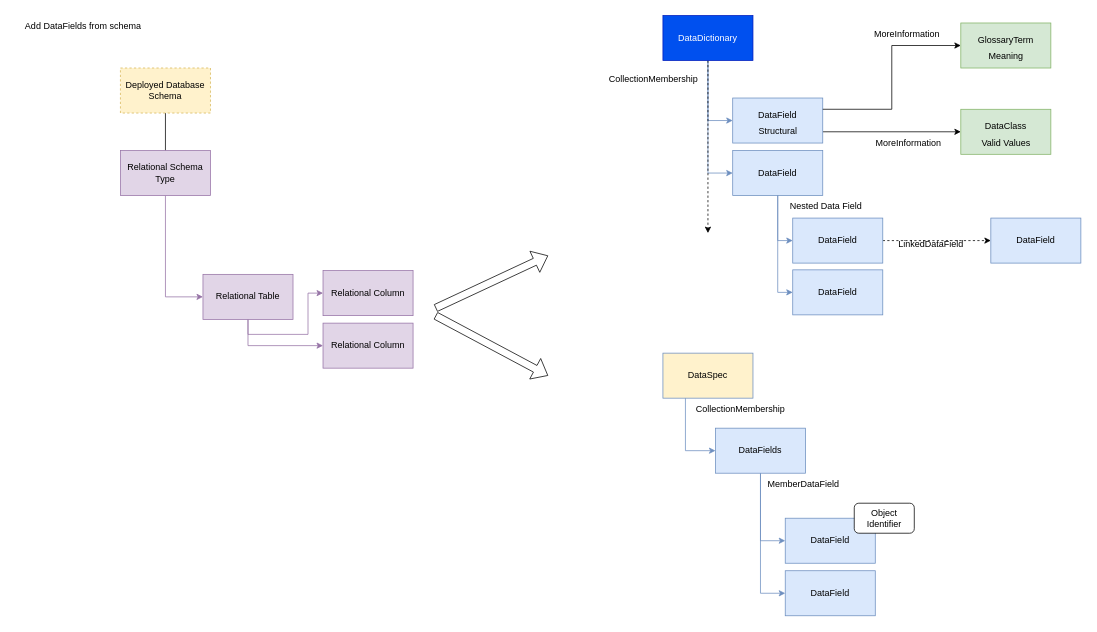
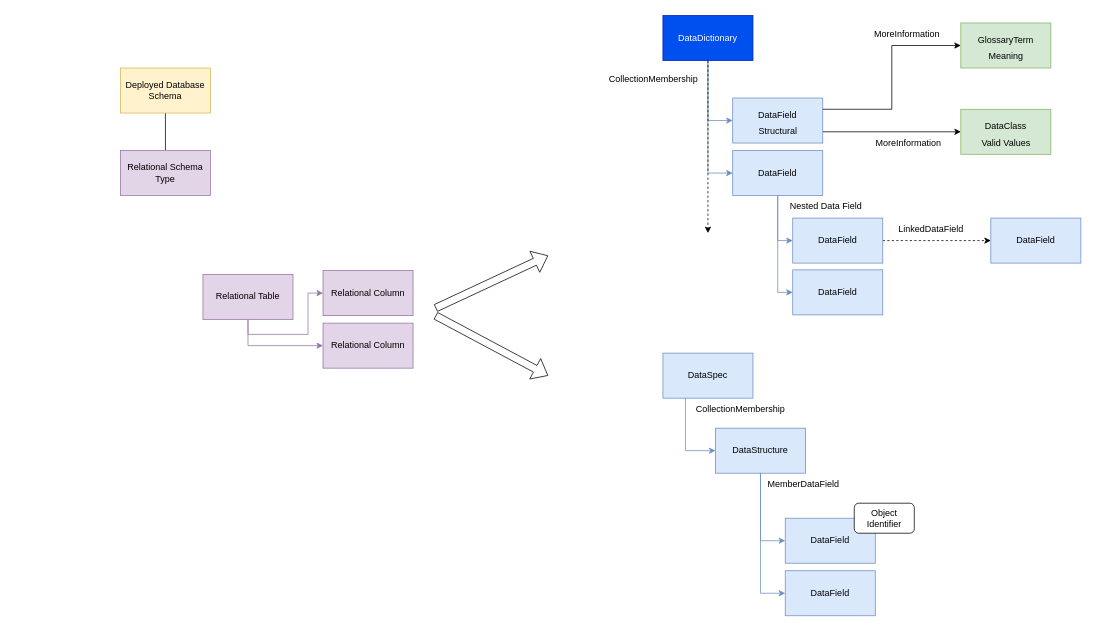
  <mxCell id="0" />
  <mxCell id="1" parent="0" />
  <mxCell id="2" style="edgeStyle=orthogonalEdgeStyle;rounded=0;orthogonalLoop=1;jettySize=auto;html=1;exitX=0.5;exitY=1;exitDx=0;exitDy=0;entryX=0.5;entryY=0;entryDx=0;entryDy=0;endArrow=none;" parent="1" source="3" target="6" edge="1"><mxGeometry relative="1" as="geometry" /></mxCell>
- <mxCell id="3" value="Deployed Database Schema" style="rounded=0;whiteSpace=wrap;html=1;fillColor=#fff2cc;strokeColor=#d6b656;dashed=1;" parent="1" vertex="1"><mxGeometry x="160" y="90" width="120" height="60" as="geometry" /></mxCell>
- <mxCell id="4" value="Add DataFields from schema" style="text;html=1;align=center;verticalAlign=middle;resizable=0;points=[];autosize=1;strokeColor=none;fillColor=none;" parent="1" vertex="1"><mxGeometry x="20" y="20" width="180" height="30" as="geometry" /></mxCell>
- <mxCell id="5" style="edgeStyle=orthogonalEdgeStyle;rounded=0;orthogonalLoop=1;jettySize=auto;html=1;entryX=0;entryY=0.5;entryDx=0;entryDy=0;fillColor=#e1d5e7;strokeColor=#9673a6;" parent="1" source="6" target="11" edge="1"><mxGeometry relative="1" as="geometry" /></mxCell>
+ <mxCell id="3" value="Deployed Database Schema" style="rounded=0;whiteSpace=wrap;html=1;fillColor=#fff2cc;strokeColor=#d6b656;" parent="1" vertex="1"><mxGeometry x="160" y="90" width="120" height="60" as="geometry" /></mxCell>
  <mxCell id="6" value="Relational Schema Type" style="rounded=0;whiteSpace=wrap;html=1;fillColor=#e1d5e7;strokeColor=#9673a6;" parent="1" vertex="1"><mxGeometry x="160" y="200" width="120" height="60" as="geometry" /></mxCell>
  <mxCell id="7" value="Relational Column" style="rounded=0;whiteSpace=wrap;html=1;fillColor=#e1d5e7;strokeColor=#9673a6;" parent="1" vertex="1"><mxGeometry x="430" y="430" width="120" height="60" as="geometry" /></mxCell>
  <mxCell id="8" value="Relational Column" style="rounded=0;whiteSpace=wrap;html=1;fillColor=#e1d5e7;strokeColor=#9673a6;" parent="1" vertex="1"><mxGeometry x="430" y="360" width="120" height="60" as="geometry" /></mxCell>
  <mxCell id="9" style="edgeStyle=orthogonalEdgeStyle;rounded=0;orthogonalLoop=1;jettySize=auto;html=1;exitX=0.5;exitY=1;exitDx=0;exitDy=0;fillColor=#e1d5e7;strokeColor=#9673a6;" parent="1" source="11" target="8" edge="1"><mxGeometry relative="1" as="geometry" /></mxCell>
  <mxCell id="10" style="edgeStyle=orthogonalEdgeStyle;rounded=0;orthogonalLoop=1;jettySize=auto;html=1;exitX=0.5;exitY=1;exitDx=0;exitDy=0;entryX=0;entryY=0.5;entryDx=0;entryDy=0;fillColor=#e1d5e7;strokeColor=#9673a6;" parent="1" source="11" target="7" edge="1"><mxGeometry relative="1" as="geometry" /></mxCell>
  <mxCell id="11" value="Relational Table" style="rounded=0;whiteSpace=wrap;html=1;fillColor=#e1d5e7;strokeColor=#9673a6;" parent="1" vertex="1"><mxGeometry x="270" y="365" width="120" height="60" as="geometry" /></mxCell>
  <mxCell id="12" style="edgeStyle=orthogonalEdgeStyle;rounded=0;orthogonalLoop=1;jettySize=auto;html=1;entryX=0;entryY=0.5;entryDx=0;entryDy=0;exitX=1;exitY=0.75;exitDx=0;exitDy=0;" parent="1" source="13" target="28" edge="1"><mxGeometry relative="1" as="geometry"><mxPoint x="1100" y="170" as="sourcePoint" /></mxGeometry></mxCell>
  <mxCell id="13" value="DataField&lt;div&gt;&lt;br&gt;&lt;/div&gt;" style="rounded=0;whiteSpace=wrap;html=1;fillColor=#dae8fc;strokeColor=#6c8ebf;" parent="1" vertex="1"><mxGeometry x="976" y="130" width="120" height="60" as="geometry" /></mxCell>
  <mxCell id="14" value="DataField" style="rounded=0;whiteSpace=wrap;html=1;fillColor=#dae8fc;strokeColor=#6c8ebf;" parent="1" vertex="1"><mxGeometry x="976" y="200" width="120" height="60" as="geometry" /></mxCell>
  <mxCell id="15" style="edgeStyle=orthogonalEdgeStyle;rounded=0;orthogonalLoop=1;jettySize=auto;html=1;exitX=0.5;exitY=1;exitDx=0;exitDy=0;entryX=0;entryY=0.5;entryDx=0;entryDy=0;fillColor=#dae8fc;strokeColor=#6c8ebf;" parent="1" source="18" target="13" edge="1"><mxGeometry relative="1" as="geometry" /></mxCell>
  <mxCell id="16" style="edgeStyle=orthogonalEdgeStyle;rounded=0;orthogonalLoop=1;jettySize=auto;html=1;exitX=0.5;exitY=1;exitDx=0;exitDy=0;entryX=0;entryY=0.5;entryDx=0;entryDy=0;fillColor=#dae8fc;strokeColor=#6c8ebf;" parent="1" source="18" target="14" edge="1"><mxGeometry relative="1" as="geometry" /></mxCell>
  <mxCell id="17" style="edgeStyle=orthogonalEdgeStyle;rounded=0;orthogonalLoop=1;jettySize=auto;html=1;exitX=0.5;exitY=1;exitDx=0;exitDy=0;dashed=1;" parent="1" source="18" edge="1"><mxGeometry relative="1" as="geometry"><mxPoint x="943" y="310" as="targetPoint" /></mxGeometry></mxCell>
  <mxCell id="18" value="DataDictionary" style="rounded=0;whiteSpace=wrap;html=1;fillColor=#0050ef;strokeColor=#001DBC;fontColor=#ffffff;" parent="1" vertex="1"><mxGeometry x="883" y="20" width="120" height="60" as="geometry" /></mxCell>
  <mxCell id="19" value="DataField" style="rounded=0;whiteSpace=wrap;html=1;fillColor=#dae8fc;strokeColor=#6c8ebf;" parent="1" vertex="1"><mxGeometry x="1046" y="690" width="120" height="60" as="geometry" /></mxCell>
  <mxCell id="20" value="DataField" style="rounded=0;whiteSpace=wrap;html=1;fillColor=#dae8fc;strokeColor=#6c8ebf;" parent="1" vertex="1"><mxGeometry x="1046" y="760" width="120" height="60" as="geometry" /></mxCell>
  <mxCell id="21" style="edgeStyle=orthogonalEdgeStyle;rounded=0;orthogonalLoop=1;jettySize=auto;html=1;exitX=0.5;exitY=1;exitDx=0;exitDy=0;entryX=0;entryY=0.5;entryDx=0;entryDy=0;fillColor=#dae8fc;strokeColor=#6c8ebf;" parent="1" source="23" target="19" edge="1"><mxGeometry relative="1" as="geometry" /></mxCell>
  <mxCell id="22" style="edgeStyle=orthogonalEdgeStyle;rounded=0;orthogonalLoop=1;jettySize=auto;html=1;exitX=0.5;exitY=1;exitDx=0;exitDy=0;entryX=0;entryY=0.5;entryDx=0;entryDy=0;fillColor=#dae8fc;strokeColor=#6c8ebf;" parent="1" source="23" target="20" edge="1"><mxGeometry relative="1" as="geometry" /></mxCell>
- <mxCell id="23" value="DataFields" style="rounded=0;whiteSpace=wrap;html=1;fillColor=#dae8fc;strokeColor=#6c8ebf;" parent="1" vertex="1"><mxGeometry x="953" y="570" width="120" height="60" as="geometry" /></mxCell>
+ <mxCell id="23" value="DataStructure" style="rounded=0;whiteSpace=wrap;html=1;fillColor=#dae8fc;strokeColor=#6c8ebf;" parent="1" vertex="1"><mxGeometry x="953" y="570" width="120" height="60" as="geometry" /></mxCell>
  <mxCell id="24" style="edgeStyle=orthogonalEdgeStyle;rounded=0;orthogonalLoop=1;jettySize=auto;html=1;exitX=0.25;exitY=1;exitDx=0;exitDy=0;entryX=0;entryY=0.5;entryDx=0;entryDy=0;fillColor=#dae8fc;strokeColor=#6c8ebf;" parent="1" source="25" target="23" edge="1"><mxGeometry relative="1" as="geometry" /></mxCell>
- <mxCell id="25" value="DataSpec" style="rounded=0;whiteSpace=wrap;html=1;fillColor=#fff2cc;strokeColor=#6c8ebf;" parent="1" vertex="1"><mxGeometry x="883" y="470" width="120" height="60" as="geometry" /></mxCell>
+ <mxCell id="25" value="DataSpec" style="rounded=0;whiteSpace=wrap;html=1;fillColor=#dae8fc;strokeColor=#6c8ebf;" parent="1" vertex="1"><mxGeometry x="883" y="470" width="120" height="60" as="geometry" /></mxCell>
  <mxCell id="26" value="" style="shape=flexArrow;endArrow=classic;html=1;rounded=0;" parent="1" edge="1"><mxGeometry width="50" height="50" relative="1" as="geometry"><mxPoint x="580" y="410" as="sourcePoint" /><mxPoint x="730" y="340" as="targetPoint" /></mxGeometry></mxCell>
  <mxCell id="27" value="" style="shape=flexArrow;endArrow=classic;html=1;rounded=0;" parent="1" edge="1"><mxGeometry width="50" height="50" relative="1" as="geometry"><mxPoint x="580" y="420" as="sourcePoint" /><mxPoint x="730" y="500" as="targetPoint" /></mxGeometry></mxCell>
  <mxCell id="28" value="DataClass&lt;div&gt;&lt;br&gt;&lt;/div&gt;" style="rounded=0;whiteSpace=wrap;html=1;fillColor=#d5e8d4;strokeColor=#82b366;" parent="1" vertex="1"><mxGeometry x="1280" y="145" width="120" height="60" as="geometry" /></mxCell>
  <mxCell id="29" value="Structural" style="text;html=1;align=center;verticalAlign=middle;resizable=0;points=[];autosize=1;strokeColor=none;fillColor=none;" parent="1" vertex="1"><mxGeometry x="1001" y="160" width="70" height="30" as="geometry" /></mxCell>
  <mxCell id="30" value="Valid Values" style="text;html=1;align=center;verticalAlign=middle;resizable=0;points=[];autosize=1;strokeColor=none;fillColor=none;" parent="1" vertex="1"><mxGeometry x="1295" y="175" width="90" height="30" as="geometry" /></mxCell>
  <mxCell id="31" style="edgeStyle=orthogonalEdgeStyle;rounded=0;orthogonalLoop=1;jettySize=auto;html=1;exitX=1;exitY=0.5;exitDx=0;exitDy=0;entryX=0;entryY=0.5;entryDx=0;entryDy=0;dashed=1;" parent="1" source="32" target="36" edge="1"><mxGeometry relative="1" as="geometry" /></mxCell>
  <mxCell id="32" value="DataField" style="rounded=0;whiteSpace=wrap;html=1;fillColor=#dae8fc;strokeColor=#6c8ebf;" parent="1" vertex="1"><mxGeometry x="1056" y="290" width="120" height="60" as="geometry" /></mxCell>
  <mxCell id="33" style="edgeStyle=orthogonalEdgeStyle;rounded=0;orthogonalLoop=1;jettySize=auto;html=1;entryX=0;entryY=0.5;entryDx=0;entryDy=0;fillColor=#dae8fc;strokeColor=#6c8ebf;exitX=0.5;exitY=1;exitDx=0;exitDy=0;" parent="1" source="14" target="32" edge="1"><mxGeometry relative="1" as="geometry"><mxPoint x="1003" y="280" as="sourcePoint" /></mxGeometry></mxCell>
  <mxCell id="34" value="DataField" style="rounded=0;whiteSpace=wrap;html=1;fillColor=#dae8fc;strokeColor=#6c8ebf;" parent="1" vertex="1"><mxGeometry x="1056" y="359" width="120" height="60" as="geometry" /></mxCell>
  <mxCell id="35" style="edgeStyle=orthogonalEdgeStyle;rounded=0;orthogonalLoop=1;jettySize=auto;html=1;exitX=0.5;exitY=1;exitDx=0;exitDy=0;entryX=0;entryY=0.5;entryDx=0;entryDy=0;fillColor=#dae8fc;strokeColor=#6c8ebf;" parent="1" source="14" target="34" edge="1"><mxGeometry relative="1" as="geometry"><mxPoint x="1016" y="250" as="sourcePoint" /></mxGeometry></mxCell>
  <mxCell id="36" value="DataField" style="rounded=0;whiteSpace=wrap;html=1;fillColor=#dae8fc;strokeColor=#6c8ebf;" parent="1" vertex="1"><mxGeometry x="1320" y="290" width="120" height="60" as="geometry" /></mxCell>
- <mxCell id="37" value="LinkedDataField" style="text;html=1;align=center;verticalAlign=middle;resizable=0;points=[];autosize=1;strokeColor=none;fillColor=none;" parent="1" vertex="1"><mxGeometry x="1185" y="310" width="110" height="30" as="geometry" /></mxCell>
+ <mxCell id="37" value="LinkedDataField" style="text;html=1;align=center;verticalAlign=middle;resizable=0;points=[];autosize=1;strokeColor=none;fillColor=none;" parent="1" vertex="1"><mxGeometry x="1185" y="290" width="110" height="30" as="geometry" /></mxCell>
  <mxCell id="38" value="Nested&amp;nbsp;&lt;span style=&quot;background-color: transparent; color: light-dark(rgb(0, 0, 0), rgb(255, 255, 255));&quot;&gt;Data Field&lt;/span&gt;" style="text;html=1;align=center;verticalAlign=middle;resizable=0;points=[];autosize=1;strokeColor=none;fillColor=none;" parent="1" vertex="1"><mxGeometry x="1040" y="260" width="120" height="30" as="geometry" /></mxCell>
  <mxCell id="39" style="edgeStyle=orthogonalEdgeStyle;rounded=0;orthogonalLoop=1;jettySize=auto;html=1;exitX=1;exitY=0.25;exitDx=0;exitDy=0;entryX=0;entryY=0.5;entryDx=0;entryDy=0;" parent="1" source="13" target="40" edge="1"><mxGeometry relative="1" as="geometry"><mxPoint x="1096" y="60" as="sourcePoint" /></mxGeometry></mxCell>
  <mxCell id="40" value="GlossaryTerm&lt;div&gt;&lt;br&gt;&lt;/div&gt;" style="rounded=0;whiteSpace=wrap;html=1;fillColor=#d5e8d4;strokeColor=#82b366;" parent="1" vertex="1"><mxGeometry x="1280" y="30" width="120" height="60" as="geometry" /></mxCell>
  <mxCell id="41" value="Meaning" style="text;html=1;align=center;verticalAlign=middle;resizable=0;points=[];autosize=1;strokeColor=none;fillColor=none;rotation=0;" parent="1" vertex="1"><mxGeometry x="1305" y="60" width="70" height="30" as="geometry" /></mxCell>
  <mxCell id="42" value="Object&lt;div&gt;Identifier&lt;/div&gt;" style="rounded=1;whiteSpace=wrap;html=1;" parent="1" vertex="1"><mxGeometry x="1138" y="670" width="80" height="40" as="geometry" /></mxCell>
  <mxCell id="43" value="MoreInformation" style="text;html=1;align=center;verticalAlign=middle;resizable=0;points=[];autosize=1;strokeColor=none;fillColor=none;" parent="1" vertex="1"><mxGeometry x="1155" y="175" width="110" height="30" as="geometry" /></mxCell>
  <mxCell id="44" value="MoreInformation" style="text;html=1;align=center;verticalAlign=middle;resizable=0;points=[];autosize=1;strokeColor=none;fillColor=none;" parent="1" vertex="1"><mxGeometry x="1153" y="30" width="110" height="30" as="geometry" /></mxCell>
  <mxCell id="45" value="CollectionMembership" style="text;html=1;align=center;verticalAlign=middle;resizable=0;points=[];autosize=1;strokeColor=none;fillColor=none;" parent="1" vertex="1"><mxGeometry x="800" y="90" width="140" height="30" as="geometry" /></mxCell>
  <mxCell id="46" value="MemberDataField" style="text;html=1;align=center;verticalAlign=middle;resizable=0;points=[];autosize=1;strokeColor=none;fillColor=none;" parent="1" vertex="1"><mxGeometry x="1010" y="630" width="120" height="30" as="geometry" /></mxCell>
  <mxCell id="47" value="CollectionMembership" style="text;html=1;align=center;verticalAlign=middle;resizable=0;points=[];autosize=1;strokeColor=none;fillColor=none;" parent="1" vertex="1"><mxGeometry x="916" y="530" width="140" height="30" as="geometry" /></mxCell>
